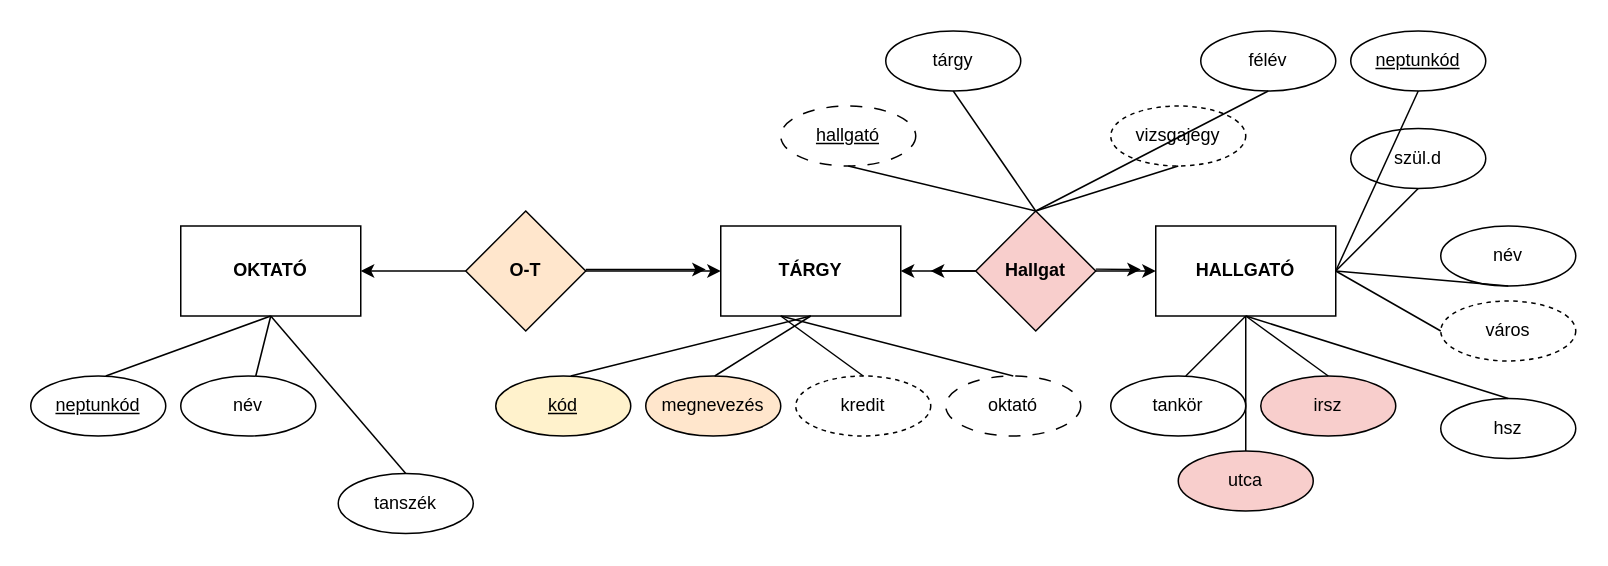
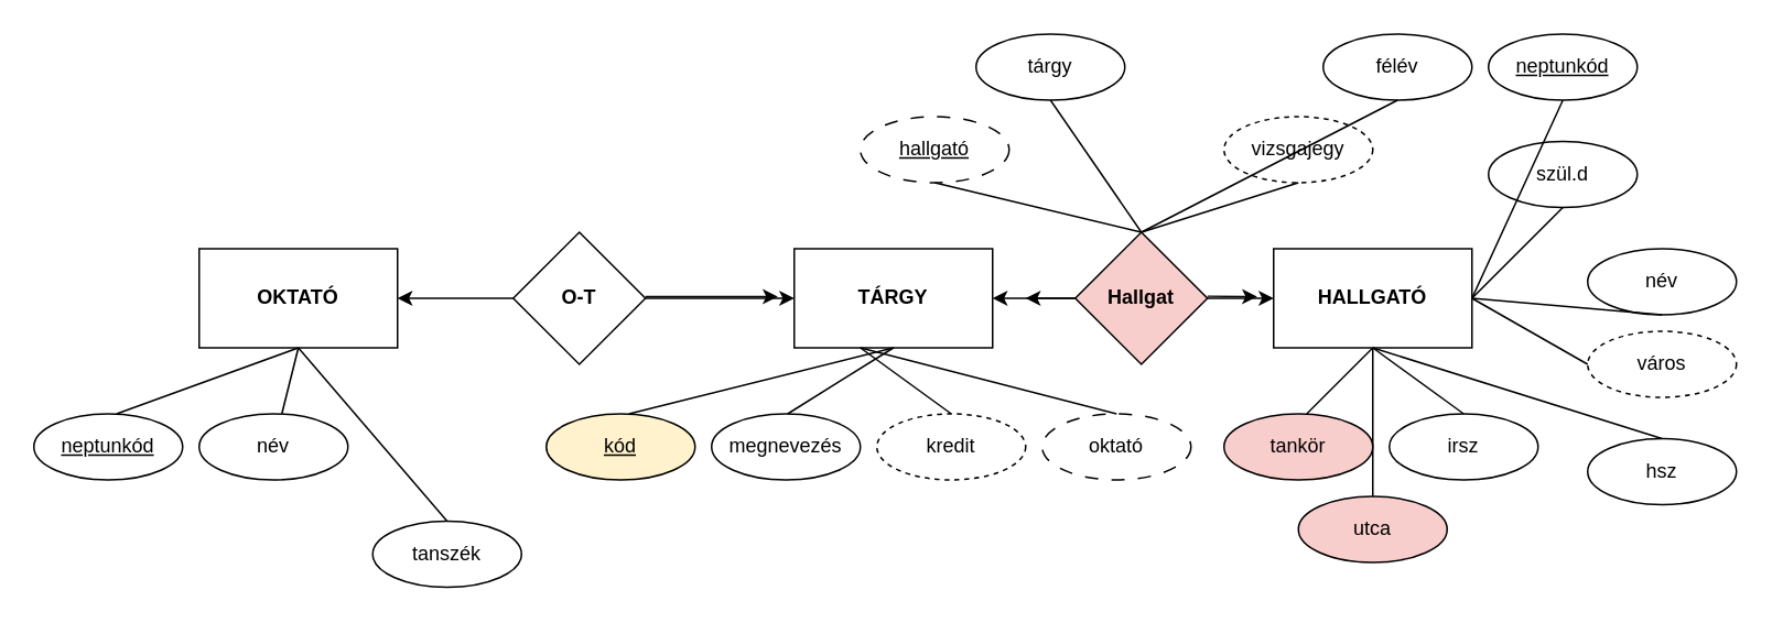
  <mxCell id="0" />
  <mxCell id="1" parent="0" />
  <mxCell id="2" value="&lt;b&gt;OKTATÓ&lt;/b&gt;" style="rounded=0;whiteSpace=wrap;html=1;" parent="1" vertex="1"><mxGeometry x="120" y="150" width="120" height="60" as="geometry" /></mxCell>
  <mxCell id="3" value="&lt;b&gt;HALLGATÓ&lt;/b&gt;" style="rounded=0;whiteSpace=wrap;html=1;" parent="1" vertex="1"><mxGeometry x="770" y="150" width="120" height="60" as="geometry" /></mxCell>
  <mxCell id="4" value="&lt;b&gt;TÁRGY&lt;/b&gt;" style="rounded=0;whiteSpace=wrap;html=1;" parent="1" vertex="1"><mxGeometry x="480" y="150" width="120" height="60" as="geometry" /></mxCell>
  <mxCell id="5" value="&lt;u&gt;neptunkód&lt;/u&gt;" style="ellipse;whiteSpace=wrap;html=1;" parent="1" vertex="1"><mxGeometry x="20" y="250" width="90" height="40" as="geometry" /></mxCell>
  <mxCell id="6" value="név" style="ellipse;whiteSpace=wrap;html=1;" parent="1" vertex="1"><mxGeometry x="120" y="250" width="90" height="40" as="geometry" /></mxCell>
  <mxCell id="7" value="tanszék" style="ellipse;whiteSpace=wrap;html=1;" parent="1" vertex="1"><mxGeometry x="225" y="315" width="90" height="40" as="geometry" /></mxCell>
  <mxCell id="8" value="&lt;u&gt;kód&lt;/u&gt;" style="ellipse;whiteSpace=wrap;html=1;fillColor=#fff2cc;" parent="1" vertex="1"><mxGeometry x="330" y="250" width="90" height="40" as="geometry" /></mxCell>
- <mxCell id="9" value="megnevezés" style="ellipse;whiteSpace=wrap;html=1;fillColor=#ffe6cc;" parent="1" vertex="1"><mxGeometry x="430" y="250" width="90" height="40" as="geometry" /></mxCell>
+ <mxCell id="9" value="megnevezés" style="ellipse;whiteSpace=wrap;html=1;" parent="1" vertex="1"><mxGeometry x="430" y="250" width="90" height="40" as="geometry" /></mxCell>
  <mxCell id="10" value="kredit" style="ellipse;whiteSpace=wrap;html=1;dashed=1;" parent="1" vertex="1"><mxGeometry x="530" y="250" width="90" height="40" as="geometry" /></mxCell>
  <mxCell id="11" value="oktató" style="ellipse;whiteSpace=wrap;html=1;dashed=1;dashPattern=8 8;" parent="1" vertex="1"><mxGeometry x="630" y="250" width="90" height="40" as="geometry" /></mxCell>
  <mxCell id="12" value="" style="endArrow=none;html=1;rounded=0;entryX=0.5;entryY=1;entryDx=0;entryDy=0;" parent="1" target="4" edge="1"><mxGeometry width="50" height="50" relative="1" as="geometry"><mxPoint x="380" y="250" as="sourcePoint" /><mxPoint x="430" y="200" as="targetPoint" /></mxGeometry></mxCell>
  <mxCell id="13" value="&lt;u&gt;hallgató&lt;/u&gt;" style="ellipse;whiteSpace=wrap;html=1;dashed=1;dashPattern=8 8;" parent="1" vertex="1"><mxGeometry x="520" y="70" width="90" height="40" as="geometry" /></mxCell>
  <mxCell id="14" value="tárgy" style="ellipse;whiteSpace=wrap;html=1;" parent="1" vertex="1"><mxGeometry x="590" y="20" width="90" height="40" as="geometry" /></mxCell>
  <mxCell id="15" value="félév" style="ellipse;whiteSpace=wrap;html=1;" parent="1" vertex="1"><mxGeometry x="800" y="20" width="90" height="40" as="geometry" /></mxCell>
  <mxCell id="16" value="vizsgajegy" style="ellipse;whiteSpace=wrap;html=1;dashed=1;" parent="1" vertex="1"><mxGeometry x="740" y="70" width="90" height="40" as="geometry" /></mxCell>
  <mxCell id="17" value="&lt;u&gt;neptunkód&lt;/u&gt;" style="ellipse;whiteSpace=wrap;html=1;" parent="1" vertex="1"><mxGeometry x="900" y="20" width="90" height="40" as="geometry" /></mxCell>
  <mxCell id="18" value="név" style="ellipse;whiteSpace=wrap;html=1;" parent="1" vertex="1"><mxGeometry x="960" y="150" width="90" height="40" as="geometry" /></mxCell>
  <mxCell id="19" value="szül.d" style="ellipse;whiteSpace=wrap;html=1;" parent="1" vertex="1"><mxGeometry x="900" y="85" width="90" height="40" as="geometry" /></mxCell>
- <mxCell id="20" value="tankör" style="ellipse;whiteSpace=wrap;html=1;" parent="1" vertex="1"><mxGeometry x="740" y="250" width="90" height="40" as="geometry" /></mxCell>
- <mxCell id="21" value="irsz" style="ellipse;whiteSpace=wrap;html=1;fillColor=#f8cecc;" parent="1" vertex="1"><mxGeometry x="840" y="250" width="90" height="40" as="geometry" /></mxCell>
+ <mxCell id="20" value="tankör" style="ellipse;whiteSpace=wrap;html=1;fillColor=#f8cecc;" parent="1" vertex="1"><mxGeometry x="740" y="250" width="90" height="40" as="geometry" /></mxCell>
+ <mxCell id="21" value="irsz" style="ellipse;whiteSpace=wrap;html=1;" parent="1" vertex="1"><mxGeometry x="840" y="250" width="90" height="40" as="geometry" /></mxCell>
  <mxCell id="22" value="város" style="ellipse;whiteSpace=wrap;html=1;dashed=1;" parent="1" vertex="1"><mxGeometry x="960" y="200" width="90" height="40" as="geometry" /></mxCell>
  <mxCell id="23" value="utca" style="ellipse;whiteSpace=wrap;html=1;fillColor=#f8cecc;" parent="1" vertex="1"><mxGeometry x="785" y="300" width="90" height="40" as="geometry" /></mxCell>
  <mxCell id="24" value="hsz" style="ellipse;whiteSpace=wrap;html=1;" parent="1" vertex="1"><mxGeometry x="960" y="265" width="90" height="40" as="geometry" /></mxCell>
  <mxCell id="25" value="" style="endArrow=none;html=1;rounded=0;entryX=0.5;entryY=1;entryDx=0;entryDy=0;" parent="1" target="2" edge="1"><mxGeometry width="50" height="50" relative="1" as="geometry"><mxPoint x="70" y="250" as="sourcePoint" /><mxPoint x="120" y="200" as="targetPoint" /></mxGeometry></mxCell>
  <mxCell id="26" value="" style="endArrow=none;html=1;rounded=0;entryX=0.5;entryY=1;entryDx=0;entryDy=0;" parent="1" target="2" edge="1"><mxGeometry width="50" height="50" relative="1" as="geometry"><mxPoint x="170" y="250" as="sourcePoint" /><mxPoint x="280" y="210" as="targetPoint" /></mxGeometry></mxCell>
  <mxCell id="27" value="" style="endArrow=none;html=1;rounded=0;entryX=0.5;entryY=0;entryDx=0;entryDy=0;" parent="1" target="7" edge="1"><mxGeometry width="50" height="50" relative="1" as="geometry"><mxPoint x="180" y="210" as="sourcePoint" /><mxPoint x="290" y="170" as="targetPoint" /></mxGeometry></mxCell>
  <mxCell id="28" value="" style="endArrow=none;html=1;rounded=0;entryX=0.5;entryY=0;entryDx=0;entryDy=0;" parent="1" target="10" edge="1"><mxGeometry width="50" height="50" relative="1" as="geometry"><mxPoint x="520" y="210" as="sourcePoint" /><mxPoint x="790" y="160" as="targetPoint" /></mxGeometry></mxCell>
  <mxCell id="29" value="" style="endArrow=none;html=1;rounded=0;entryX=0.5;entryY=1;entryDx=0;entryDy=0;" parent="1" target="4" edge="1"><mxGeometry width="50" height="50" relative="1" as="geometry"><mxPoint x="476" y="250" as="sourcePoint" /><mxPoint x="620" y="210" as="targetPoint" /></mxGeometry></mxCell>
  <mxCell id="30" value="" style="endArrow=none;html=1;rounded=0;entryX=0.5;entryY=0;entryDx=0;entryDy=0;" parent="1" target="11" edge="1"><mxGeometry width="50" height="50" relative="1" as="geometry"><mxPoint x="520" y="210" as="sourcePoint" /><mxPoint x="568" y="170" as="targetPoint" /></mxGeometry></mxCell>
  <mxCell id="31" value="" style="endArrow=classic;html=1;rounded=0;exitX=0;exitY=0.5;exitDx=0;exitDy=0;entryX=1;entryY=0.5;entryDx=0;entryDy=0;" parent="1" source="32" target="2" edge="1"><mxGeometry width="50" height="50" relative="1" as="geometry"><mxPoint x="316.15" y="173.08" as="sourcePoint" /><mxPoint x="270" y="220" as="targetPoint" /></mxGeometry></mxCell>
- <mxCell id="32" value="&lt;b&gt;O-T&lt;/b&gt;" style="rhombus;whiteSpace=wrap;html=1;fillColor=#ffe6cc;" parent="1" vertex="1"><mxGeometry x="310" y="140" width="80" height="80" as="geometry" /></mxCell>
+ <mxCell id="32" value="&lt;b&gt;O-T&lt;/b&gt;" style="rhombus;whiteSpace=wrap;html=1;" parent="1" vertex="1"><mxGeometry x="310" y="140" width="80" height="80" as="geometry" /></mxCell>
  <mxCell id="33" value="" style="endArrow=classic;html=1;rounded=0;exitX=1;exitY=0.5;exitDx=0;exitDy=0;" parent="1" edge="1"><mxGeometry width="50" height="50" relative="1" as="geometry"><mxPoint x="390" y="180" as="sourcePoint" /><mxPoint x="480" y="180" as="targetPoint" /></mxGeometry></mxCell>
  <mxCell id="34" value="" style="endArrow=classic;html=1;rounded=0;exitX=1;exitY=0.5;exitDx=0;exitDy=0;" parent="1" edge="1"><mxGeometry width="50" height="50" relative="1" as="geometry"><mxPoint x="390" y="179" as="sourcePoint" /><mxPoint x="470" y="179" as="targetPoint" /></mxGeometry></mxCell>
  <mxCell id="35" value="" style="endArrow=none;html=1;rounded=0;entryX=0.5;entryY=1;entryDx=0;entryDy=0;" parent="1" target="3" edge="1"><mxGeometry width="50" height="50" relative="1" as="geometry"><mxPoint x="790" y="250" as="sourcePoint" /><mxPoint x="840" y="200" as="targetPoint" /></mxGeometry></mxCell>
  <mxCell id="36" value="" style="endArrow=none;html=1;rounded=0;entryX=0.5;entryY=0;entryDx=0;entryDy=0;" parent="1" target="21" edge="1"><mxGeometry width="50" height="50" relative="1" as="geometry"><mxPoint x="830" y="210" as="sourcePoint" /><mxPoint x="870" y="170" as="targetPoint" /></mxGeometry></mxCell>
  <mxCell id="37" value="" style="endArrow=none;html=1;rounded=0;entryX=0.5;entryY=0;entryDx=0;entryDy=0;" parent="1" target="24" edge="1"><mxGeometry width="50" height="50" relative="1" as="geometry"><mxPoint x="830" y="210" as="sourcePoint" /><mxPoint x="870" y="170" as="targetPoint" /></mxGeometry></mxCell>
  <mxCell id="38" value="" style="endArrow=none;html=1;rounded=0;entryX=0;entryY=0.5;entryDx=0;entryDy=0;exitX=1;exitY=0.5;exitDx=0;exitDy=0;" parent="1" source="3" target="22" edge="1"><mxGeometry width="50" height="50" relative="1" as="geometry"><mxPoint x="820" y="280" as="sourcePoint" /><mxPoint x="860" y="240" as="targetPoint" /></mxGeometry></mxCell>
  <mxCell id="39" value="" style="endArrow=none;html=1;rounded=0;exitX=0.5;exitY=1;exitDx=0;exitDy=0;" parent="1" source="19" edge="1"><mxGeometry width="50" height="50" relative="1" as="geometry"><mxPoint x="900" y="160" as="sourcePoint" /><mxPoint x="890" y="180" as="targetPoint" /></mxGeometry></mxCell>
  <mxCell id="40" value="" style="endArrow=none;html=1;rounded=0;exitX=0.5;exitY=1;exitDx=0;exitDy=0;" parent="1" source="18" edge="1"><mxGeometry width="50" height="50" relative="1" as="geometry"><mxPoint x="930" y="80" as="sourcePoint" /><mxPoint x="890" y="180" as="targetPoint" /></mxGeometry></mxCell>
  <mxCell id="41" value="" style="endArrow=none;html=1;rounded=0;entryX=0.5;entryY=1;entryDx=0;entryDy=0;exitX=1;exitY=0.5;exitDx=0;exitDy=0;" parent="1" target="17" edge="1" source="3"><mxGeometry width="50" height="50" relative="1" as="geometry"><mxPoint x="830" y="210" as="sourcePoint" /><mxPoint x="745" y="215" as="targetPoint" /></mxGeometry></mxCell>
  <mxCell id="42" value="" style="endArrow=none;html=1;rounded=0;" parent="1" edge="1"><mxGeometry width="50" height="50" relative="1" as="geometry"><mxPoint x="830" y="210" as="sourcePoint" /><mxPoint x="830" y="300" as="targetPoint" /></mxGeometry></mxCell>
  <mxCell id="43" value="&lt;b&gt;Hallgat&lt;/b&gt;" style="rhombus;whiteSpace=wrap;html=1;fillColor=#f8cecc;" parent="1" vertex="1"><mxGeometry x="650" y="140" width="80" height="80" as="geometry" /></mxCell>
  <mxCell id="44" value="" style="endArrow=classic;html=1;rounded=0;entryX=1;entryY=0.5;entryDx=0;entryDy=0;" parent="1" target="4" edge="1"><mxGeometry width="50" height="50" relative="1" as="geometry"><mxPoint x="650" y="180" as="sourcePoint" /><mxPoint x="670" y="270" as="targetPoint" /></mxGeometry></mxCell>
  <mxCell id="45" value="" style="endArrow=classic;html=1;rounded=0;" parent="1" edge="1"><mxGeometry width="50" height="50" relative="1" as="geometry"><mxPoint x="650" y="180" as="sourcePoint" /><mxPoint x="620" y="180" as="targetPoint" /></mxGeometry></mxCell>
  <mxCell id="46" value="" style="endArrow=classic;html=1;rounded=0;entryX=0;entryY=0.5;entryDx=0;entryDy=0;exitX=1;exitY=0.5;exitDx=0;exitDy=0;" parent="1" source="43" target="3" edge="1"><mxGeometry width="50" height="50" relative="1" as="geometry"><mxPoint x="660" y="190" as="sourcePoint" /><mxPoint x="610" y="190" as="targetPoint" /></mxGeometry></mxCell>
  <mxCell id="47" value="" style="endArrow=classic;html=1;rounded=0;" parent="1" edge="1"><mxGeometry width="50" height="50" relative="1" as="geometry"><mxPoint x="729.997" y="178.747" as="sourcePoint" /><mxPoint x="760" y="179.08" as="targetPoint" /></mxGeometry></mxCell>
  <mxCell id="48" value="" style="endArrow=none;html=1;rounded=0;entryX=0.5;entryY=1;entryDx=0;entryDy=0;" edge="1" parent="1" target="16"><mxGeometry width="50" height="50" relative="1" as="geometry"><mxPoint x="690" y="140" as="sourcePoint" /><mxPoint x="740" y="90" as="targetPoint" /></mxGeometry></mxCell>
  <mxCell id="49" value="" style="endArrow=none;html=1;rounded=0;entryX=0.5;entryY=0;entryDx=0;entryDy=0;exitX=0.5;exitY=1;exitDx=0;exitDy=0;" edge="1" parent="1" source="14" target="43"><mxGeometry width="50" height="50" relative="1" as="geometry"><mxPoint x="590" y="100" as="sourcePoint" /><mxPoint x="685" y="70" as="targetPoint" /></mxGeometry></mxCell>
  <mxCell id="50" value="" style="endArrow=none;html=1;rounded=0;entryX=0.5;entryY=0;entryDx=0;entryDy=0;exitX=0.5;exitY=1;exitDx=0;exitDy=0;" edge="1" parent="1" source="13" target="43"><mxGeometry width="50" height="50" relative="1" as="geometry"><mxPoint x="630" y="70" as="sourcePoint" /><mxPoint x="685" y="150" as="targetPoint" /></mxGeometry></mxCell>
  <mxCell id="51" value="" style="endArrow=none;html=1;rounded=0;entryX=0.5;entryY=1;entryDx=0;entryDy=0;" edge="1" parent="1" target="15"><mxGeometry width="50" height="50" relative="1" as="geometry"><mxPoint x="690" y="140" as="sourcePoint" /><mxPoint x="740" y="220" as="targetPoint" /></mxGeometry></mxCell>
